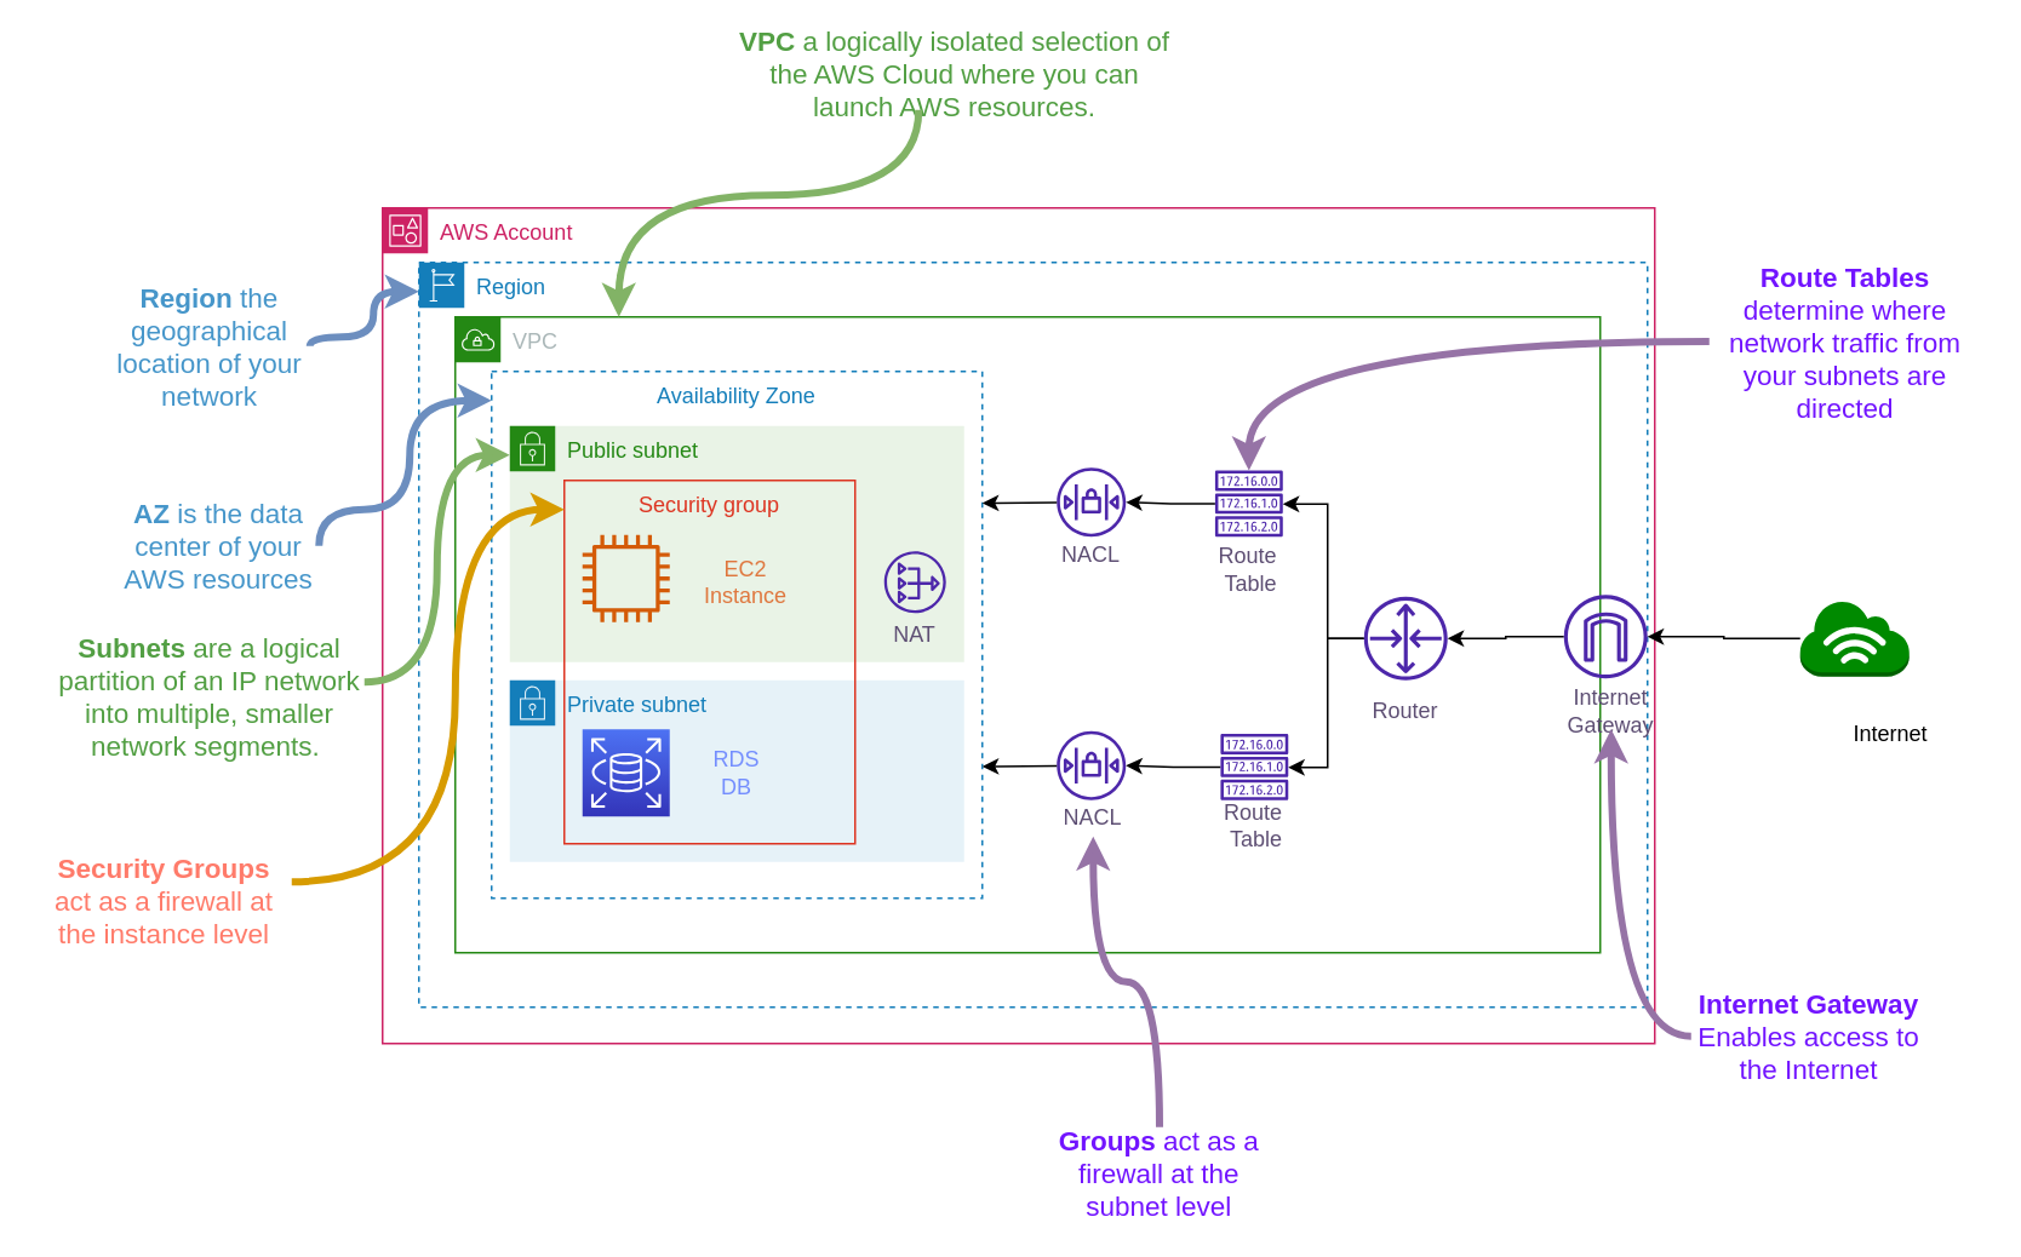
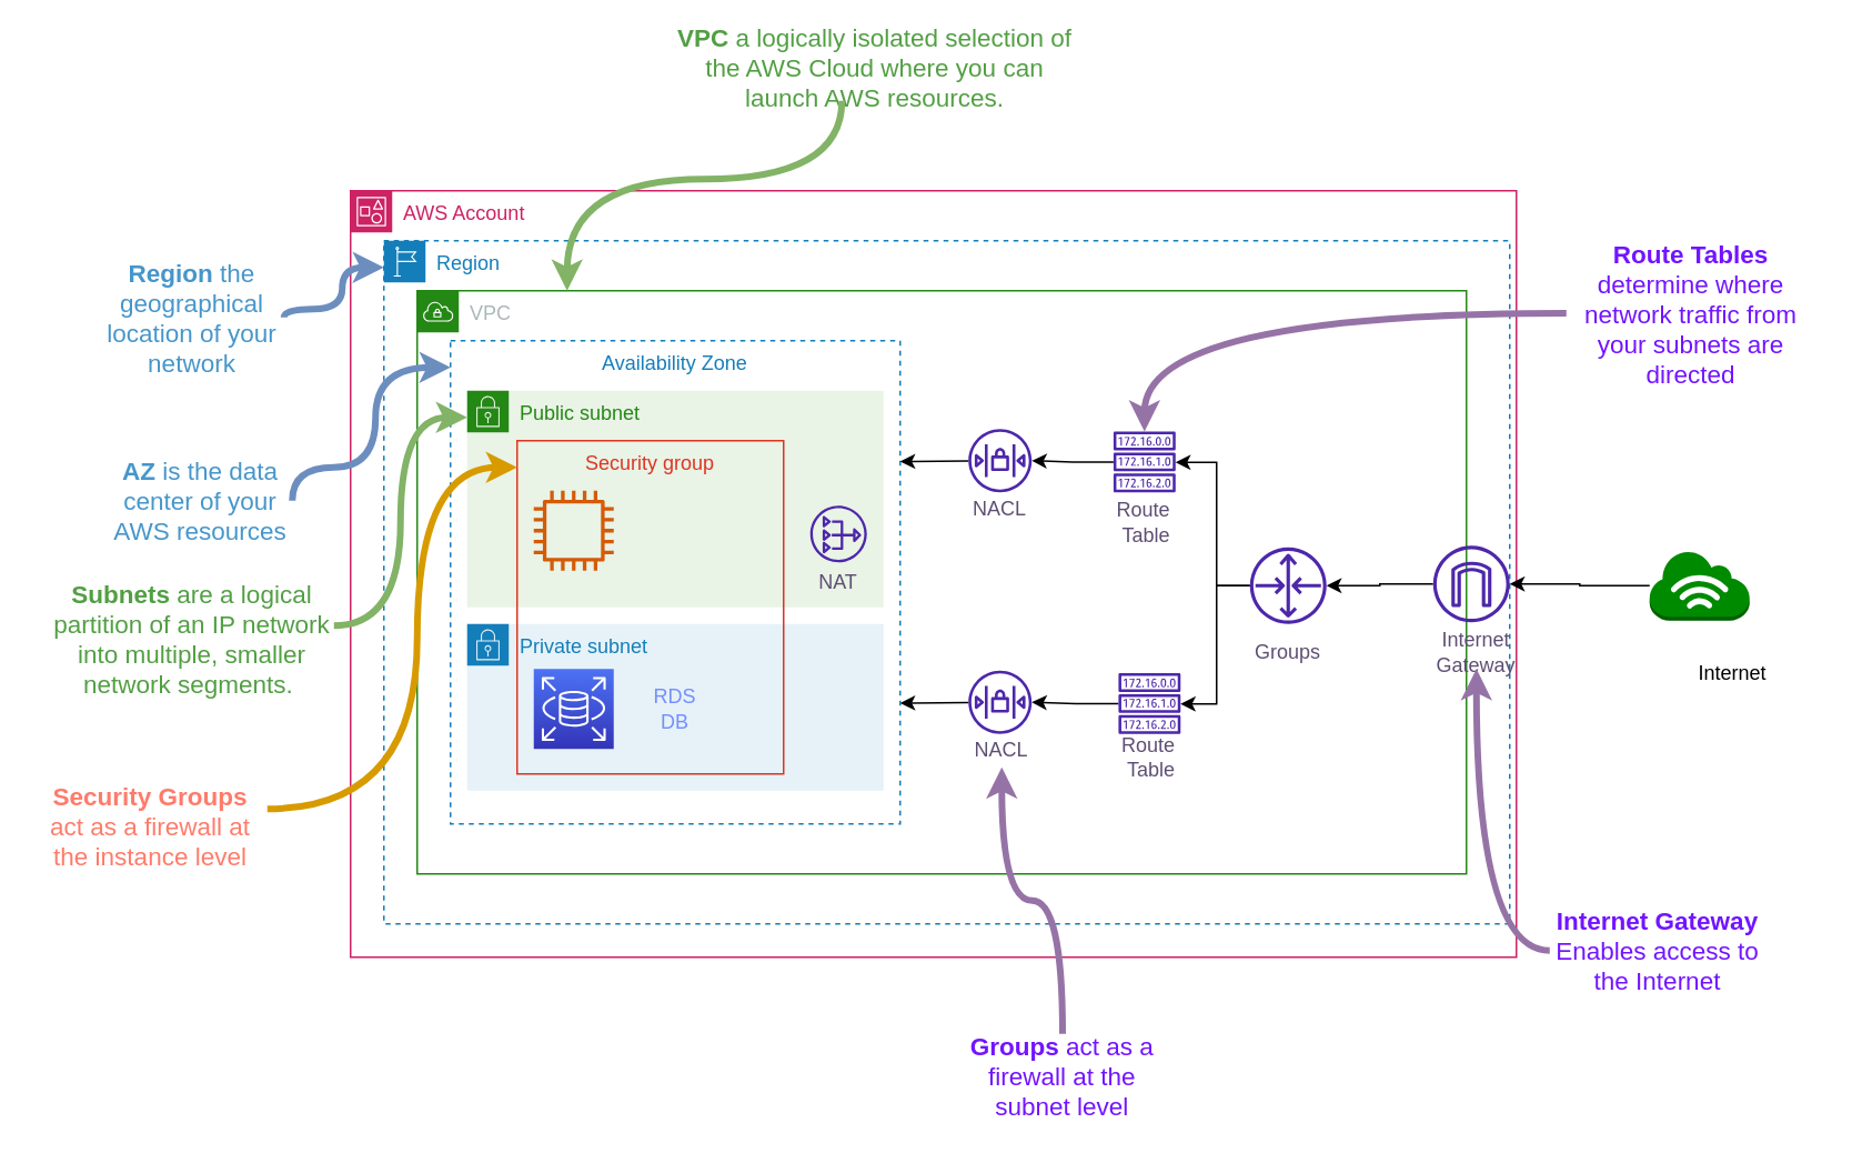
  <mxCell id="0" />
  <mxCell id="1" parent="0" />
  <mxCell id="2" value="AWS Account" style="points=[[0,0],[0.25,0],[0.5,0],[0.75,0],[1,0],[1,0.25],[1,0.5],[1,0.75],[1,1],[0.75,1],[0.5,1],[0.25,1],[0,1],[0,0.75],[0,0.5],[0,0.25]];outlineConnect=0;gradientColor=none;html=1;whiteSpace=wrap;fontSize=12;fontStyle=0;container=1;pointerEvents=0;collapsible=0;recursiveResize=0;shape=mxgraph.aws4.group;grIcon=mxgraph.aws4.group_account;strokeColor=#CD2264;fillColor=none;verticalAlign=top;align=left;spacingLeft=30;fontColor=#CD2264;dashed=0;" parent="1" vertex="1"><mxGeometry x="210" y="114" width="700" height="460" as="geometry" /></mxCell>
  <mxCell id="3" value="Region" style="points=[[0,0],[0.25,0],[0.5,0],[0.75,0],[1,0],[1,0.25],[1,0.5],[1,0.75],[1,1],[0.75,1],[0.5,1],[0.25,1],[0,1],[0,0.75],[0,0.5],[0,0.25]];outlineConnect=0;gradientColor=none;html=1;whiteSpace=wrap;fontSize=12;fontStyle=0;container=1;pointerEvents=0;collapsible=0;recursiveResize=0;shape=mxgraph.aws4.group;grIcon=mxgraph.aws4.group_region;strokeColor=#147EBA;fillColor=none;verticalAlign=top;align=left;spacingLeft=30;fontColor=#147EBA;dashed=1;" parent="2" vertex="1"><mxGeometry x="20" y="30" width="676" height="410" as="geometry" /></mxCell>
  <mxCell id="4" value="VPC" style="points=[[0,0],[0.25,0],[0.5,0],[0.75,0],[1,0],[1,0.25],[1,0.5],[1,0.75],[1,1],[0.75,1],[0.5,1],[0.25,1],[0,1],[0,0.75],[0,0.5],[0,0.25]];outlineConnect=0;gradientColor=none;html=1;whiteSpace=wrap;fontSize=12;fontStyle=0;container=1;pointerEvents=0;collapsible=0;recursiveResize=0;shape=mxgraph.aws4.group;grIcon=mxgraph.aws4.group_vpc;strokeColor=#248814;fillColor=none;verticalAlign=top;align=left;spacingLeft=30;fontColor=#AAB7B8;dashed=0;" parent="3" vertex="1"><mxGeometry x="20" y="30" width="630" height="350" as="geometry" /></mxCell>
  <mxCell id="5" value="Availability Zone" style="fillColor=none;strokeColor=#147EBA;dashed=1;verticalAlign=top;fontStyle=0;fontColor=#147EBA;whiteSpace=wrap;html=1;" parent="4" vertex="1"><mxGeometry x="20" y="30" width="270" height="290" as="geometry" /></mxCell>
  <mxCell id="6" value="Public subnet" style="points=[[0,0],[0.25,0],[0.5,0],[0.75,0],[1,0],[1,0.25],[1,0.5],[1,0.75],[1,1],[0.75,1],[0.5,1],[0.25,1],[0,1],[0,0.75],[0,0.5],[0,0.25]];outlineConnect=0;gradientColor=none;html=1;whiteSpace=wrap;fontSize=12;fontStyle=0;container=1;pointerEvents=0;collapsible=0;recursiveResize=0;shape=mxgraph.aws4.group;grIcon=mxgraph.aws4.group_security_group;grStroke=0;strokeColor=#248814;fillColor=#E9F3E6;verticalAlign=top;align=left;spacingLeft=30;fontColor=#248814;dashed=0;" parent="4" vertex="1"><mxGeometry x="30" y="60" width="250" height="130" as="geometry" /></mxCell>
  <mxCell id="7" value="NAT" style="text;html=1;strokeColor=none;fillColor=none;align=center;verticalAlign=middle;whiteSpace=wrap;rounded=0;fontColor=#5D4E73;" parent="6" vertex="1"><mxGeometry x="203" y="105" width="40" height="20" as="geometry" /></mxCell>
  <mxCell id="8" value="Private subnet" style="points=[[0,0],[0.25,0],[0.5,0],[0.75,0],[1,0],[1,0.25],[1,0.5],[1,0.75],[1,1],[0.75,1],[0.5,1],[0.25,1],[0,1],[0,0.75],[0,0.5],[0,0.25]];outlineConnect=0;gradientColor=none;html=1;whiteSpace=wrap;fontSize=12;fontStyle=0;container=1;pointerEvents=0;collapsible=0;recursiveResize=0;shape=mxgraph.aws4.group;grIcon=mxgraph.aws4.group_security_group;grStroke=0;strokeColor=#147EBA;fillColor=#E6F2F8;verticalAlign=top;align=left;spacingLeft=30;fontColor=#147EBA;dashed=0;" parent="4" vertex="1"><mxGeometry x="30" y="200" width="250" height="100" as="geometry" /></mxCell>
  <mxCell id="9" value="Security group" style="fillColor=none;strokeColor=#DD3522;verticalAlign=top;fontStyle=0;fontColor=#DD3522;whiteSpace=wrap;html=1;" parent="4" vertex="1"><mxGeometry x="60" y="90" width="160" height="200" as="geometry" /></mxCell>
  <mxCell id="10" value="" style="sketch=0;outlineConnect=0;fontColor=#232F3E;gradientColor=none;fillColor=#D45B07;strokeColor=none;dashed=0;verticalLabelPosition=bottom;verticalAlign=top;align=center;html=1;fontSize=12;fontStyle=0;aspect=fixed;pointerEvents=1;shape=mxgraph.aws4.instance2;" parent="4" vertex="1"><mxGeometry x="70" y="120" width="48" height="48" as="geometry" /></mxCell>
- <mxCell id="11" value="EC2&lt;br&gt;Instance" style="text;html=1;strokeColor=none;fillColor=none;align=center;verticalAlign=middle;whiteSpace=wrap;rounded=0;fontColor=#df773e;" parent="4" vertex="1"><mxGeometry x="130" y="131" width="60" height="30" as="geometry" /></mxCell>
  <mxCell id="12" value="" style="sketch=0;points=[[0,0,0],[0.25,0,0],[0.5,0,0],[0.75,0,0],[1,0,0],[0,1,0],[0.25,1,0],[0.5,1,0],[0.75,1,0],[1,1,0],[0,0.25,0],[0,0.5,0],[0,0.75,0],[1,0.25,0],[1,0.5,0],[1,0.75,0]];outlineConnect=0;fontColor=#232F3E;gradientColor=#4D72F3;gradientDirection=north;fillColor=#3334B9;strokeColor=#ffffff;dashed=0;verticalLabelPosition=bottom;verticalAlign=top;align=center;html=1;fontSize=12;fontStyle=0;aspect=fixed;shape=mxgraph.aws4.resourceIcon;resIcon=mxgraph.aws4.rds;" parent="4" vertex="1"><mxGeometry x="70" y="227" width="48" height="48" as="geometry" /></mxCell>
  <mxCell id="13" value="&lt;font color=&quot;#748efe&quot;&gt;RDS&lt;br&gt;DB&lt;/font&gt;" style="text;html=1;strokeColor=none;fillColor=none;align=center;verticalAlign=middle;whiteSpace=wrap;rounded=0;fontColor=#df773e;" parent="4" vertex="1"><mxGeometry x="125" y="236" width="60" height="30" as="geometry" /></mxCell>
  <mxCell id="14" value="" style="sketch=0;outlineConnect=0;fontColor=#232F3E;gradientColor=none;fillColor=#4D27AA;strokeColor=none;dashed=0;verticalLabelPosition=bottom;verticalAlign=top;align=center;html=1;fontSize=12;fontStyle=0;aspect=fixed;pointerEvents=1;shape=mxgraph.aws4.nat_gateway;" parent="4" vertex="1"><mxGeometry x="236" y="129" width="34" height="34" as="geometry" /></mxCell>
  <mxCell id="15" value="" style="sketch=0;outlineConnect=0;fontColor=#cfaeff;gradientColor=none;fillColor=#4D27AA;strokeColor=none;dashed=0;verticalLabelPosition=bottom;verticalAlign=top;align=center;html=1;fontSize=12;fontStyle=0;aspect=fixed;pointerEvents=1;shape=mxgraph.aws4.network_access_control_list;" parent="4" vertex="1"><mxGeometry x="331" y="83" width="38" height="38" as="geometry" /></mxCell>
  <mxCell id="16" value="" style="sketch=0;outlineConnect=0;fontColor=#232F3E;gradientColor=none;fillColor=#4D27AA;strokeColor=none;dashed=0;verticalLabelPosition=bottom;verticalAlign=top;align=center;html=1;fontSize=12;fontStyle=0;aspect=fixed;pointerEvents=1;shape=mxgraph.aws4.network_access_control_list;" parent="4" vertex="1"><mxGeometry x="331" y="228" width="38" height="38" as="geometry" /></mxCell>
  <mxCell id="17" style="edgeStyle=orthogonalEdgeStyle;rounded=0;orthogonalLoop=1;jettySize=auto;html=1;" parent="4" source="18" target="15" edge="1"><mxGeometry relative="1" as="geometry" /></mxCell>
  <mxCell id="18" value="" style="sketch=0;outlineConnect=0;fontColor=#232F3E;gradientColor=none;fillColor=#4D27AA;strokeColor=none;dashed=0;verticalLabelPosition=bottom;verticalAlign=top;align=center;html=1;fontSize=12;fontStyle=0;aspect=fixed;pointerEvents=1;shape=mxgraph.aws4.route_table;" parent="4" vertex="1"><mxGeometry x="418" y="84.5" width="37.46" height="36.5" as="geometry" /></mxCell>
  <mxCell id="19" style="edgeStyle=orthogonalEdgeStyle;rounded=0;orthogonalLoop=1;jettySize=auto;html=1;" parent="4" source="20" target="16" edge="1"><mxGeometry relative="1" as="geometry" /></mxCell>
  <mxCell id="20" value="" style="sketch=0;outlineConnect=0;fontColor=#232F3E;gradientColor=none;fillColor=#4D27AA;strokeColor=none;dashed=0;verticalLabelPosition=bottom;verticalAlign=top;align=center;html=1;fontSize=12;fontStyle=0;aspect=fixed;pointerEvents=1;shape=mxgraph.aws4.route_table;" parent="4" vertex="1"><mxGeometry x="421" y="229.5" width="37.46" height="36.5" as="geometry" /></mxCell>
  <mxCell id="21" value="" style="endArrow=classic;html=1;rounded=0;entryX=1;entryY=0.25;entryDx=0;entryDy=0;" parent="4" source="15" target="5" edge="1"><mxGeometry width="50" height="50" relative="1" as="geometry"><mxPoint x="290" y="210" as="sourcePoint" /><mxPoint x="340" y="160" as="targetPoint" /></mxGeometry></mxCell>
  <mxCell id="22" value="" style="endArrow=classic;html=1;rounded=0;entryX=1;entryY=0.75;entryDx=0;entryDy=0;" parent="4" source="16" target="5" edge="1"><mxGeometry width="50" height="50" relative="1" as="geometry"><mxPoint x="290" y="210" as="sourcePoint" /><mxPoint x="340" y="160" as="targetPoint" /></mxGeometry></mxCell>
  <mxCell id="23" style="edgeStyle=orthogonalEdgeStyle;rounded=0;orthogonalLoop=1;jettySize=auto;html=1;" parent="4" source="25" target="18" edge="1"><mxGeometry relative="1" as="geometry"><Array as="points"><mxPoint x="480" y="177" /><mxPoint x="480" y="103" /></Array></mxGeometry></mxCell>
  <mxCell id="24" style="edgeStyle=orthogonalEdgeStyle;rounded=0;orthogonalLoop=1;jettySize=auto;html=1;" parent="4" source="25" target="20" edge="1"><mxGeometry relative="1" as="geometry"><Array as="points"><mxPoint x="480" y="177" /><mxPoint x="480" y="248" /></Array></mxGeometry></mxCell>
  <mxCell id="25" value="" style="sketch=0;outlineConnect=0;fontColor=#232F3E;gradientColor=none;fillColor=#4D27AA;strokeColor=none;dashed=0;verticalLabelPosition=bottom;verticalAlign=top;align=center;html=1;fontSize=12;fontStyle=0;aspect=fixed;pointerEvents=1;shape=mxgraph.aws4.router;" parent="4" vertex="1"><mxGeometry x="500" y="154" width="46" height="46" as="geometry" /></mxCell>
  <mxCell id="26" style="edgeStyle=orthogonalEdgeStyle;rounded=0;orthogonalLoop=1;jettySize=auto;html=1;" parent="4" source="27" target="25" edge="1"><mxGeometry relative="1" as="geometry" /></mxCell>
  <mxCell id="27" value="" style="sketch=0;outlineConnect=0;fontColor=#232F3E;gradientColor=none;fillColor=#4D27AA;strokeColor=none;dashed=0;verticalLabelPosition=bottom;verticalAlign=top;align=center;html=1;fontSize=12;fontStyle=0;aspect=fixed;pointerEvents=1;shape=mxgraph.aws4.internet_gateway;" parent="4" vertex="1"><mxGeometry x="610" y="153" width="46" height="46" as="geometry" /></mxCell>
  <mxCell id="28" value="NACL" style="text;html=1;strokeColor=none;fillColor=none;align=center;verticalAlign=middle;whiteSpace=wrap;rounded=0;fontColor=#5D4E73;" parent="4" vertex="1"><mxGeometry x="330" y="121" width="40" height="20" as="geometry" /></mxCell>
  <mxCell id="29" value="NACL" style="text;html=1;strokeColor=none;fillColor=none;align=center;verticalAlign=middle;whiteSpace=wrap;rounded=0;fontColor=#5D4E73;" parent="4" vertex="1"><mxGeometry x="331" y="266" width="40" height="20" as="geometry" /></mxCell>
  <mxCell id="30" value="Route&amp;nbsp;&lt;br&gt;Table" style="text;html=1;strokeColor=none;fillColor=none;align=center;verticalAlign=middle;whiteSpace=wrap;rounded=0;fontColor=#5D4E73;" parent="4" vertex="1"><mxGeometry x="418" y="129" width="40" height="20" as="geometry" /></mxCell>
  <mxCell id="31" value="Route&amp;nbsp;&lt;br&gt;Table" style="text;html=1;strokeColor=none;fillColor=none;align=center;verticalAlign=middle;whiteSpace=wrap;rounded=0;fontColor=#5D4E73;" parent="4" vertex="1"><mxGeometry x="421" y="270" width="40" height="20" as="geometry" /></mxCell>
- <mxCell id="32" value="Router" style="text;html=1;strokeColor=none;fillColor=none;align=center;verticalAlign=middle;whiteSpace=wrap;rounded=0;fontColor=#5D4E73;" parent="4" vertex="1"><mxGeometry x="503" y="207" width="40" height="20" as="geometry" /></mxCell>
+ <mxCell id="32" value="Groups" style="text;html=1;strokeColor=none;fillColor=none;align=center;verticalAlign=middle;whiteSpace=wrap;rounded=0;fontColor=#5D4E73;" parent="4" vertex="1"><mxGeometry x="503" y="207" width="40" height="20" as="geometry" /></mxCell>
  <mxCell id="33" value="Internet Gateway" style="text;html=1;strokeColor=none;fillColor=none;align=center;verticalAlign=middle;whiteSpace=wrap;rounded=0;fontColor=#5D4E73;" parent="3" vertex="1"><mxGeometry x="636" y="237" width="40" height="20" as="geometry" /></mxCell>
  <mxCell id="34" style="edgeStyle=orthogonalEdgeStyle;rounded=0;orthogonalLoop=1;jettySize=auto;html=1;" parent="1" source="35" target="27" edge="1"><mxGeometry relative="1" as="geometry" /></mxCell>
  <mxCell id="35" value="" style="outlineConnect=0;dashed=0;verticalLabelPosition=bottom;verticalAlign=top;align=center;html=1;shape=mxgraph.aws3.internet_3;fillColor=#008a00;fontColor=#ffffff;strokeColor=#005700;" parent="1" vertex="1"><mxGeometry x="990" y="330" width="60" height="42" as="geometry" /></mxCell>
  <mxCell id="36" value="&lt;font color=&quot;#000000&quot;&gt;Internet&lt;/font&gt;" style="text;html=1;strokeColor=none;fillColor=none;align=center;verticalAlign=middle;whiteSpace=wrap;rounded=0;fontColor=#ffffff;" parent="1" vertex="1"><mxGeometry x="1020" y="394" width="40" height="20" as="geometry" /></mxCell>
  <mxCell id="37" value="&lt;b style=&quot;font-size: 15px;&quot;&gt;VPC&lt;/b&gt;&amp;nbsp;a logically&amp;nbsp;isolated selection of the AWS Cloud where you can launch AWS resources." style="text;html=1;strokeColor=none;fillColor=none;align=center;verticalAlign=middle;whiteSpace=wrap;rounded=0;fontColor=#529f43;fontSize=15;" parent="1" vertex="1"><mxGeometry x="400" y="20" width="250" height="40" as="geometry" /></mxCell>
  <mxCell id="38" style="edgeStyle=orthogonalEdgeStyle;orthogonalLoop=1;jettySize=auto;html=1;fontColor=#97D077;labelBackgroundColor=#97D077;fillColor=#d5e8d4;strokeColor=#82b366;curved=1;strokeWidth=4;" parent="1" source="37" target="4" edge="1"><mxGeometry relative="1" as="geometry"><Array as="points"><mxPoint x="505" y="107" /><mxPoint x="340" y="107" /></Array></mxGeometry></mxCell>
  <mxCell id="39" value="&lt;b style=&quot;font-size: 15px;&quot;&gt;Region &lt;/b&gt;the geographical location of your network" style="text;html=1;strokeColor=none;fillColor=none;align=center;verticalAlign=middle;whiteSpace=wrap;rounded=0;fontColor=#4696ca;fontSize=15;" vertex="1" parent="1"><mxGeometry x="60" y="160" width="110" height="60" as="geometry" /></mxCell>
  <mxCell id="40" value="&lt;b style=&quot;font-size: 15px;&quot;&gt;AZ &lt;/b&gt;is the data center of your AWS resources" style="text;html=1;strokeColor=none;fillColor=none;align=center;verticalAlign=middle;whiteSpace=wrap;rounded=0;fontColor=#4696ca;fontSize=15;" vertex="1" parent="1"><mxGeometry x="65" y="270" width="110" height="60" as="geometry" /></mxCell>
  <mxCell id="41" value="&lt;b style=&quot;font-size: 15px;&quot;&gt;Subnets &lt;/b&gt;are a logical partition of an IP network into multiple, smaller network segments.&amp;nbsp;" style="text;html=1;strokeColor=none;fillColor=none;align=center;verticalAlign=middle;whiteSpace=wrap;rounded=0;fontColor=#529f43;fontSize=15;" vertex="1" parent="1"><mxGeometry x="30" y="346" width="170" height="74" as="geometry" /></mxCell>
  <mxCell id="42" style="edgeStyle=orthogonalEdgeStyle;shape=connector;curved=1;rounded=1;orthogonalLoop=1;jettySize=auto;html=1;exitX=1;exitY=0.5;exitDx=0;exitDy=0;labelBackgroundColor=default;strokeColor=#6c8ebf;fontFamily=Helvetica;fontSize=11;fontColor=default;endArrow=classic;fillColor=#dae8fc;strokeWidth=4;" edge="1" parent="1" source="40" target="5"><mxGeometry relative="1" as="geometry"><Array as="points"><mxPoint x="225" y="280" /><mxPoint x="225" y="220" /></Array></mxGeometry></mxCell>
  <mxCell id="43" style="edgeStyle=orthogonalEdgeStyle;shape=connector;curved=1;rounded=1;orthogonalLoop=1;jettySize=auto;html=1;exitX=1;exitY=0.5;exitDx=0;exitDy=0;labelBackgroundColor=default;strokeColor=#6c8ebf;fontFamily=Helvetica;fontSize=11;fontColor=default;endArrow=classic;fillColor=#dae8fc;strokeWidth=4;" edge="1" parent="1" source="39" target="3"><mxGeometry relative="1" as="geometry"><Array as="points"><mxPoint x="205" y="185" /><mxPoint x="205" y="160" /></Array></mxGeometry></mxCell>
  <mxCell id="44" style="edgeStyle=orthogonalEdgeStyle;shape=connector;curved=1;rounded=1;orthogonalLoop=1;jettySize=auto;html=1;labelBackgroundColor=default;strokeColor=#82b366;fontFamily=Helvetica;fontSize=11;fontColor=default;endArrow=classic;fillColor=#d5e8d4;strokeWidth=4;" edge="1" parent="1" source="41" target="6"><mxGeometry relative="1" as="geometry"><Array as="points"><mxPoint x="240" y="375" /><mxPoint x="240" y="250" /></Array></mxGeometry></mxCell>
  <mxCell id="45" style="edgeStyle=orthogonalEdgeStyle;shape=connector;curved=1;rounded=1;orthogonalLoop=1;jettySize=auto;html=1;labelBackgroundColor=default;strokeColor=#d79b00;fontFamily=Helvetica;fontSize=11;fontColor=default;endArrow=classic;strokeWidth=4;fillColor=#ffe6cc;" edge="1" parent="1" source="46" target="9"><mxGeometry relative="1" as="geometry"><Array as="points"><mxPoint x="250" y="485" /><mxPoint x="250" y="280" /></Array></mxGeometry></mxCell>
  <mxCell id="46" value="&lt;font color=&quot;#ff7b6a&quot; style=&quot;font-size: 15px;&quot;&gt;&lt;b style=&quot;font-size: 15px;&quot;&gt;Security Groups&lt;/b&gt; act as a firewall at the instance level&lt;/font&gt;" style="text;html=1;strokeColor=none;fillColor=none;align=center;verticalAlign=middle;whiteSpace=wrap;rounded=0;fontSize=15;fontFamily=Helvetica;fontColor=default;" vertex="1" parent="1"><mxGeometry y="460" width="140" height="70" as="geometry" x="20" /></mxCell>
  <mxCell id="47" style="edgeStyle=orthogonalEdgeStyle;shape=connector;curved=1;rounded=1;orthogonalLoop=1;jettySize=auto;html=1;exitX=0.5;exitY=1;exitDx=0;exitDy=0;labelBackgroundColor=default;strokeColor=default;fontFamily=Helvetica;fontSize=11;fontColor=default;endArrow=classic;" edge="1" parent="1" source="46" target="46"><mxGeometry relative="1" as="geometry" /></mxCell>
  <mxCell id="48" style="edgeStyle=orthogonalEdgeStyle;shape=connector;curved=1;rounded=1;orthogonalLoop=1;jettySize=auto;html=1;labelBackgroundColor=default;strokeColor=#9673a6;strokeWidth=4;fontFamily=Helvetica;fontSize=11;fontColor=default;endArrow=classic;fillColor=#e1d5e7;" edge="1" parent="1" source="49" target="29"><mxGeometry relative="1" as="geometry" /></mxCell>
  <mxCell id="49" value="&lt;font color=&quot;#7214ff&quot; style=&quot;font-size: 15px;&quot;&gt;&lt;b style=&quot;font-size: 15px;&quot;&gt;Groups &lt;/b&gt;act as a firewall at the subnet level&lt;/font&gt;" style="text;html=1;strokeColor=none;fillColor=none;align=center;verticalAlign=middle;whiteSpace=wrap;rounded=0;fontSize=15;fontFamily=Helvetica;fontColor=default;" vertex="1" parent="1"><mxGeometry x="575" y="620" width="125" height="50" as="geometry" /></mxCell>
  <mxCell id="50" style="edgeStyle=orthogonalEdgeStyle;shape=connector;curved=1;rounded=1;orthogonalLoop=1;jettySize=auto;html=1;entryX=0.5;entryY=1;entryDx=0;entryDy=0;labelBackgroundColor=default;strokeColor=#9673a6;strokeWidth=4;fontFamily=Helvetica;fontSize=11;fontColor=default;endArrow=classic;fillColor=#e1d5e7;" edge="1" parent="1" source="51" target="33"><mxGeometry relative="1" as="geometry" /></mxCell>
  <mxCell id="51" value="&lt;font color=&quot;#7214ff&quot; style=&quot;font-size: 15px;&quot;&gt;&lt;b style=&quot;font-size: 15px;&quot;&gt;Internet Gateway &lt;/b&gt;Enables access to the Internet&lt;/font&gt;" style="text;html=1;strokeColor=none;fillColor=none;align=center;verticalAlign=middle;whiteSpace=wrap;rounded=0;fontSize=15;fontFamily=Helvetica;fontColor=default;" vertex="1" parent="1"><mxGeometry x="930" y="540" width="130" height="60" as="geometry" /></mxCell>
  <mxCell id="52" style="edgeStyle=orthogonalEdgeStyle;shape=connector;curved=1;rounded=1;orthogonalLoop=1;jettySize=auto;html=1;labelBackgroundColor=default;strokeColor=#9673a6;strokeWidth=4;fontFamily=Helvetica;fontSize=11;fontColor=default;endArrow=classic;fillColor=#e1d5e7;" edge="1" parent="1" source="53" target="18"><mxGeometry relative="1" as="geometry" /></mxCell>
  <mxCell id="53" value="&lt;font color=&quot;#7214ff&quot; style=&quot;font-size: 15px;&quot;&gt;&lt;b style=&quot;font-size: 15px;&quot;&gt;Route Tables &lt;/b&gt;determine where network traffic from your subnets are directed&lt;/font&gt;" style="text;html=1;strokeColor=none;fillColor=none;align=center;verticalAlign=middle;whiteSpace=wrap;rounded=0;fontSize=15;fontFamily=Helvetica;fontColor=default;" vertex="1" parent="1"><mxGeometry x="940" y="140" width="150" height="95" as="geometry" /></mxCell>
